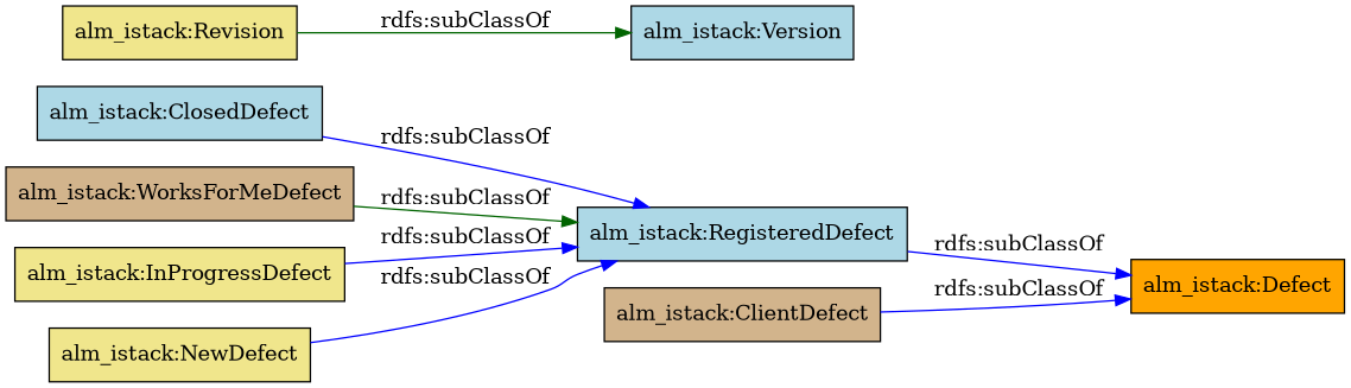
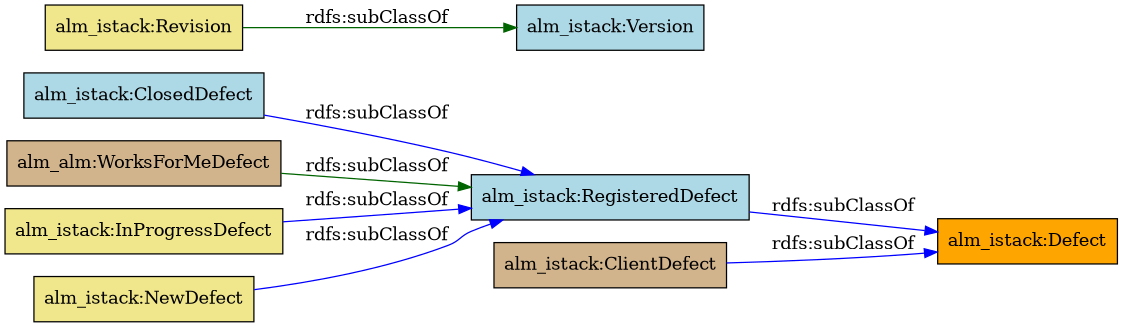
  digraph {
    fontname="DejaVu Serif"
    rankdir=LR
    node [color=black fillcolor=lightblue fontname="DejaVu Serif" shape=rectangle style=filled]
    edge [color=blue fontname="DejaVu Serif"]
    "alm_istack:ClosedDefect"
    "alm_istack:RegisteredDefect"
    "alm_istack:Defect" [fillcolor=orange]
    "alm_istack:Version"
    "alm_istack:Revision" [fillcolor=khaki]
    "alm_istack:ClientDefect" [fillcolor=tan]
-   "alm_istack:WorksForMeDefect" [fillcolor=tan]
+   "alm_istack:WorksForMeDefect" [fillcolor=tan label="alm_alm:WorksForMeDefect"]
    "alm_istack:InProgressDefect" [fillcolor=khaki]
    "alm_istack:NewDefect" [fillcolor=khaki]
    "alm_istack:ClosedDefect" -> "alm_istack:RegisteredDefect" [label="rdfs:subClassOf"]
    "alm_istack:RegisteredDefect" -> "alm_istack:Defect" [label="rdfs:subClassOf"]
    "alm_istack:Revision" -> "alm_istack:Version" [color=darkgreen label="rdfs:subClassOf"]
    "alm_istack:ClientDefect" -> "alm_istack:Defect" [label="rdfs:subClassOf"]
    "alm_istack:WorksForMeDefect" -> "alm_istack:RegisteredDefect" [color=darkgreen label="rdfs:subClassOf"]
    "alm_istack:InProgressDefect" -> "alm_istack:RegisteredDefect" [label="rdfs:subClassOf"]
    "alm_istack:NewDefect" -> "alm_istack:RegisteredDefect" [label="rdfs:subClassOf"]
  }
